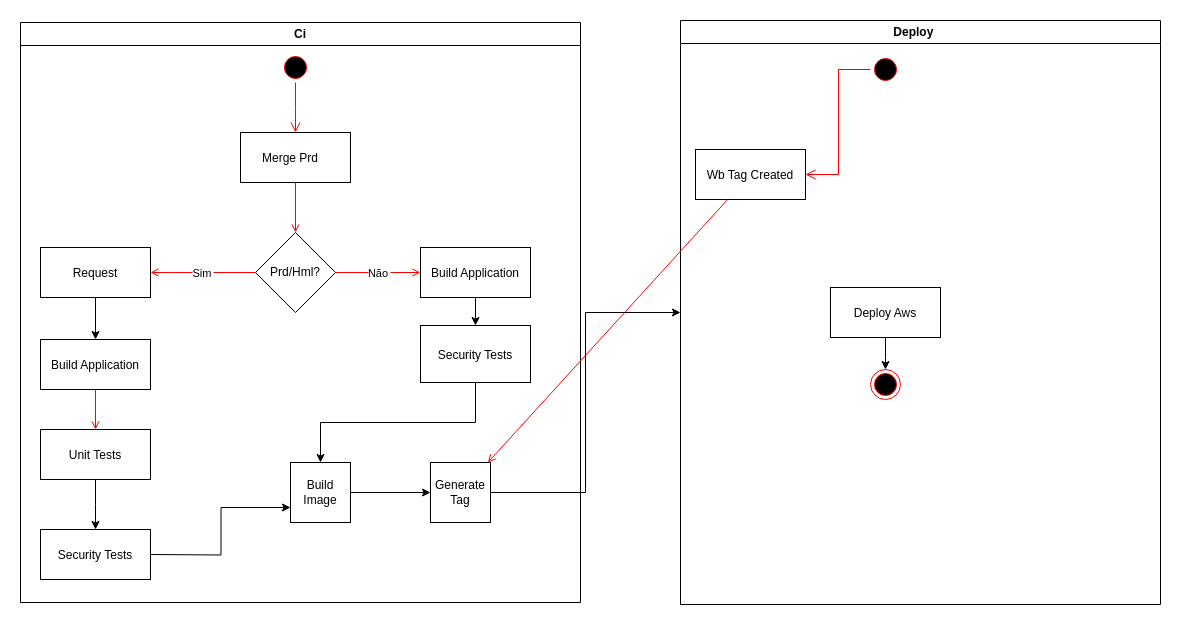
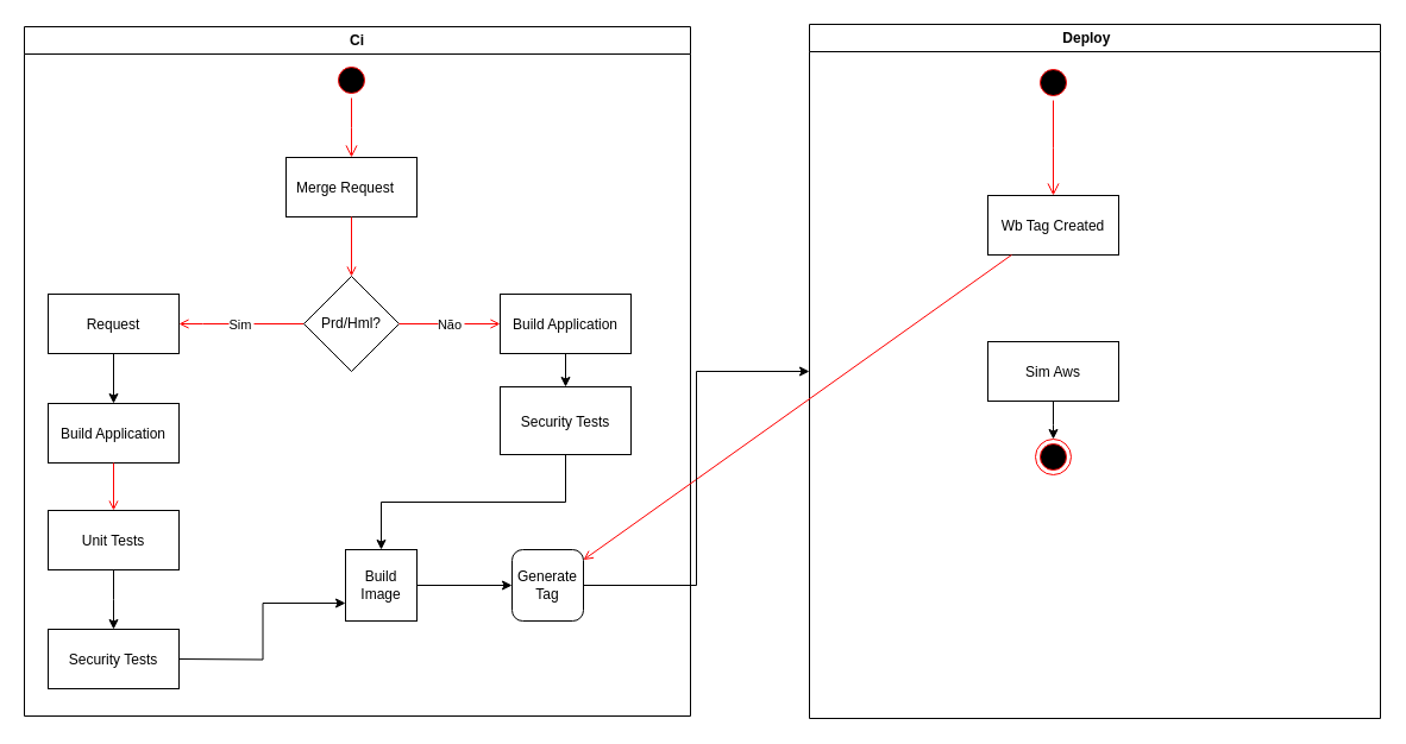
  <mxCell id="0" />
  <mxCell id="1" parent="0" />
  <mxCell id="2" value="Ci" style="swimlane;whiteSpace=wrap" parent="1" vertex="1"><mxGeometry y="22" width="560" height="580" as="geometry" x="20" /></mxCell>
  <mxCell id="3" value="" style="ellipse;shape=startState;fillColor=#000000;strokeColor=#ff0000;" parent="2" vertex="1"><mxGeometry x="260" y="30" width="30" height="30" as="geometry" /></mxCell>
  <mxCell id="4" value="" style="edgeStyle=elbowEdgeStyle;elbow=horizontal;verticalAlign=bottom;endArrow=open;endSize=8;strokeColor=#FF0000;endFill=1;rounded=0" parent="2" source="3" target="5" edge="1"><mxGeometry x="100" y="40" as="geometry"><mxPoint x="115" y="110" as="targetPoint" /></mxGeometry></mxCell>
- <mxCell id="5" value="Merge Prd   " style="" parent="2" vertex="1"><mxGeometry x="220" y="110" width="110" height="50" as="geometry" /></mxCell>
+ <mxCell id="5" value="Merge Request   " style="" parent="2" vertex="1"><mxGeometry x="220" y="110" width="110" height="50" as="geometry" /></mxCell>
  <mxCell id="6" value="Build Application" style="" parent="2" vertex="1"><mxGeometry x="20" y="317" width="110" height="50" as="geometry" /></mxCell>
  <mxCell id="7" value="Sim" style="endArrow=open;strokeColor=#FF0000;endFill=1;rounded=0;exitX=0;exitY=0.5;exitDx=0;exitDy=0;entryX=1;entryY=0.5;entryDx=0;entryDy=0;" parent="2" source="12" target="24" edge="1"><mxGeometry relative="1" as="geometry"><Array as="points"><mxPoint x="150" y="250" /></Array></mxGeometry></mxCell>
  <mxCell id="8" value="" style="edgeStyle=orthogonalEdgeStyle;rounded=0;orthogonalLoop=1;jettySize=auto;html=1;" edge="1" parent="2" source="9"><mxGeometry relative="1" as="geometry"><mxPoint x="75" y="507" as="targetPoint" /></mxGeometry></mxCell>
  <mxCell id="9" value="Unit Tests" style="" parent="2" vertex="1"><mxGeometry x="20" y="407" width="110" height="50" as="geometry" /></mxCell>
  <mxCell id="10" value="" style="endArrow=open;strokeColor=#FF0000;endFill=1;rounded=0" parent="2" source="6" target="9" edge="1"><mxGeometry relative="1" as="geometry" /></mxCell>
  <mxCell id="11" value="" style="endArrow=open;strokeColor=#FF0000;endFill=1;rounded=0" edge="1" parent="2" source="5" target="12"><mxGeometry relative="1" as="geometry"><mxPoint x="125" y="290" as="sourcePoint" /><mxPoint x="125" y="460" as="targetPoint" /></mxGeometry></mxCell>
  <mxCell id="12" value="Prd/Hml?" style="rhombus;whiteSpace=wrap;html=1;" vertex="1" parent="2"><mxGeometry x="235" y="210" width="80" height="80" as="geometry" /></mxCell>
  <mxCell id="13" value="" style="edgeStyle=orthogonalEdgeStyle;rounded=0;orthogonalLoop=1;jettySize=auto;html=1;" edge="1" parent="2" source="14" target="19"><mxGeometry relative="1" as="geometry" /></mxCell>
  <mxCell id="14" value="Build Application" style="" vertex="1" parent="2"><mxGeometry x="400" y="225" width="110" height="50" as="geometry" /></mxCell>
  <mxCell id="15" value="Não" style="endArrow=open;strokeColor=#FF0000;endFill=1;rounded=0;exitX=1;exitY=0.5;exitDx=0;exitDy=0;entryX=0;entryY=0.5;entryDx=0;entryDy=0;" edge="1" parent="2" source="12" target="14"><mxGeometry relative="1" as="geometry"><mxPoint x="85" y="285" as="sourcePoint" /><mxPoint x="270" y="290" as="targetPoint" /><Array as="points" /></mxGeometry></mxCell>
  <mxCell id="16" value="Security Tests" style="" vertex="1" parent="2"><mxGeometry x="20" y="507" width="110" height="50" as="geometry" /></mxCell>
  <mxCell id="17" style="edgeStyle=orthogonalEdgeStyle;rounded=0;orthogonalLoop=1;jettySize=auto;html=1;entryX=0;entryY=0.75;entryDx=0;entryDy=0;" edge="1" parent="2" target="21"><mxGeometry relative="1" as="geometry"><mxPoint x="130" y="532.0" as="sourcePoint" /></mxGeometry></mxCell>
  <mxCell id="18" style="edgeStyle=orthogonalEdgeStyle;rounded=0;orthogonalLoop=1;jettySize=auto;html=1;exitX=0.5;exitY=1;exitDx=0;exitDy=0;entryX=0.5;entryY=0;entryDx=0;entryDy=0;" edge="1" parent="2" source="19" target="21"><mxGeometry relative="1" as="geometry" /></mxCell>
  <mxCell id="19" value="Security Tests" style="" vertex="1" parent="2"><mxGeometry x="400" y="303" width="110" height="57" as="geometry" /></mxCell>
  <mxCell id="20" style="edgeStyle=orthogonalEdgeStyle;rounded=0;orthogonalLoop=1;jettySize=auto;html=1;" edge="1" parent="2" source="21" target="22"><mxGeometry relative="1" as="geometry" /></mxCell>
  <mxCell id="21" value="Build Image" style="whiteSpace=wrap;html=1;aspect=fixed;" vertex="1" parent="2"><mxGeometry x="270" y="440" width="60" height="60" as="geometry" /></mxCell>
- <mxCell id="22" value="Generate Tag" style="whiteSpace=wrap;html=1;aspect=fixed;" vertex="1" parent="2"><mxGeometry x="410" y="440" width="60" height="60" as="geometry" /></mxCell>
+ <mxCell id="22" value="Generate Tag" style="whiteSpace=wrap;html=1;aspect=fixed;rounded=1;" vertex="1" parent="2"><mxGeometry x="410" y="440" width="60" height="60" as="geometry" /></mxCell>
  <mxCell id="23" value="" style="edgeStyle=orthogonalEdgeStyle;rounded=0;orthogonalLoop=1;jettySize=auto;html=1;" edge="1" parent="2" source="24" target="6"><mxGeometry relative="1" as="geometry" /></mxCell>
  <mxCell id="24" value="Request" style="" vertex="1" parent="2"><mxGeometry x="20" y="225" width="110" height="50" as="geometry" /></mxCell>
  <mxCell id="25" value="Deploy    " style="swimlane;whiteSpace=wrap" parent="1" vertex="1"><mxGeometry x="680" y="20" width="480" height="584" as="geometry" /></mxCell>
  <mxCell id="26" value="" style="ellipse;shape=startState;fillColor=#000000;strokeColor=#ff0000;" parent="25" vertex="1"><mxGeometry x="190" y="34" width="30" height="30" as="geometry" /></mxCell>
  <mxCell id="27" value="" style="edgeStyle=elbowEdgeStyle;elbow=horizontal;verticalAlign=bottom;endArrow=open;endSize=8;strokeColor=#FF0000;endFill=1;rounded=0" parent="25" source="26" target="28" edge="1"><mxGeometry x="40" y="20" as="geometry"><mxPoint x="55" y="90" as="targetPoint" /></mxGeometry></mxCell>
- <mxCell id="28" value="Wb Tag Created" style="" parent="25" vertex="1"><mxGeometry x="15" y="129" width="110" height="50" as="geometry" /></mxCell>
+ <mxCell id="28" value="Wb Tag Created" style="" parent="25" vertex="1"><mxGeometry x="150" y="144" width="110" height="50" as="geometry" /></mxCell>
  <mxCell id="29" value="" style="edgeStyle=orthogonalEdgeStyle;rounded=0;orthogonalLoop=1;jettySize=auto;html=1;" edge="1" parent="25" source="30"><mxGeometry relative="1" as="geometry"><mxPoint x="205" y="349" as="targetPoint" /></mxGeometry></mxCell>
- <mxCell id="30" value="Deploy Aws" style="" parent="25" vertex="1"><mxGeometry x="150" y="267" width="110" height="50" as="geometry" /></mxCell>
+ <mxCell id="30" value="Sim Aws" style="" parent="25" vertex="1"><mxGeometry x="150" y="267" width="110" height="50" as="geometry" /></mxCell>
  <mxCell id="31" value="" style="endArrow=open;strokeColor=#FF0000;endFill=1;rounded=0;" parent="25" source="28" target="22" edge="1"><mxGeometry relative="1" as="geometry" /></mxCell>
  <mxCell id="32" value="" style="ellipse;shape=endState;fillColor=#000000;strokeColor=#ff0000" vertex="1" parent="25"><mxGeometry x="190" y="349" width="30" height="30" as="geometry" /></mxCell>
  <mxCell id="33" style="edgeStyle=orthogonalEdgeStyle;rounded=0;orthogonalLoop=1;jettySize=auto;html=1;entryX=0;entryY=0.5;entryDx=0;entryDy=0;" edge="1" parent="1" source="22" target="25"><mxGeometry relative="1" as="geometry"><mxPoint x="680" y="492" as="targetPoint" /></mxGeometry></mxCell>
